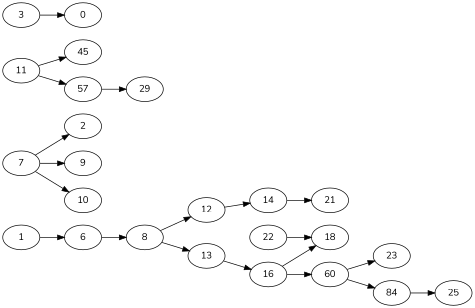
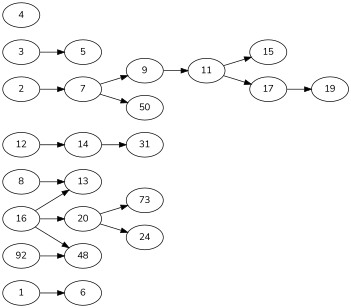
  digraph {
    fontname=Nunito
    rankdir=LR
    node [alpha=0.07 fontname=Nunito]
    edge [fontname=Nunito]
    1
    6
    8
    12 [alpha=0.10]
    13 [alpha=0.19]
    2 [alpha=0.14]
    7 [alpha=0.17]
    9 [alpha=0.04]
-   10 [alpha=0.19]
+   10 [alpha=0.19 label=50]
    11 [alpha=0.15]
    3 [alpha=0.06]
-   5 [alpha=0.05 label=0]
+   5 [alpha=0.05]
+   4 [alpha=0.17]
    14 [alpha=0.02]
    16 [alpha=0.04]
-   15 [alpha=0.08 label=45]
-   17 [alpha=0.06 label=57]
-   21
-   18 [alpha=0.10]
-   20 [alpha=0.12 label=60]
-   19 [alpha=0.15 label=29]
-   23
-   24 [alpha=0.17 label=84]
-   22 [alpha=0.09]
-   25 [alpha=0.10]
+   15 [alpha=0.08]
+   17 [alpha=0.06]
+   21 [label=31]
+   18 [alpha=0.10 label=48]
+   20 [alpha=0.12]
+   19 [alpha=0.15]
+   23 [label=73]
+   24 [alpha=0.17]
+   22 [alpha=0.09 label=92]
    1 -> 6
-   6 -> 8
-   8 -> 12
    8 -> 13
    12 -> 14
-   13 -> 16
-   7 -> 2
+   16 -> 13
+   2 -> 7
    7 -> 9
    7 -> 10
+   9 -> 11
    11 -> 15
    11 -> 17
    3 -> 5
    14 -> 21
    16 -> 18
    16 -> 20
    17 -> 19
    20 -> 23
    20 -> 24
-   24 -> 25
    22 -> 18
  }
